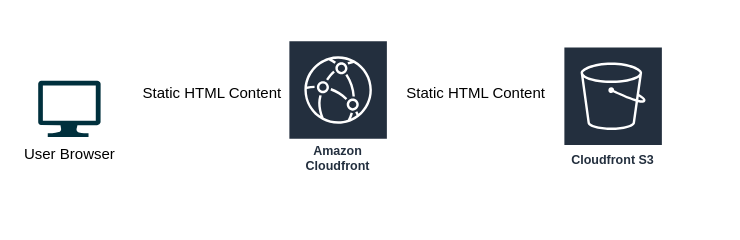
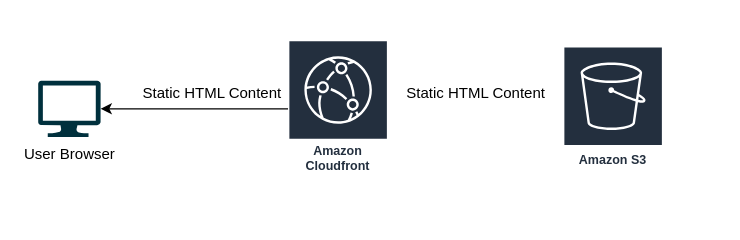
  <mxCell id="0" />
  <mxCell id="1" parent="0" />
  <mxCell id="2" value="" style="whiteSpace=wrap;html=1;rounded=0;fillColor=#FFFFFF;gradientColor=none;strokeColor=none;" vertex="1" parent="1"><mxGeometry x="20" y="20" width="550" height="150" as="geometry" /></mxCell>
  <mxCell id="3" value="User Browser" style="verticalLabelPosition=bottom;html=1;verticalAlign=top;align=center;strokeColor=none;fillColor=#00303D;shape=mxgraph.azure.computer;pointerEvents=1;gradientColor=none;" vertex="1" parent="1"><mxGeometry x="30" y="64" width="50" height="45" as="geometry" /></mxCell>
+ <mxCell id="4" style="edgeStyle=orthogonalEdgeStyle;rounded=1;comic=0;orthogonalLoop=1;jettySize=auto;html=1;entryX=1;entryY=0.5;entryDx=0;entryDy=0;entryPerimeter=0;" edge="1" parent="1" source="5" target="3"><mxGeometry relative="1" as="geometry"><mxPoint x="150" y="70" as="targetPoint" /></mxGeometry></mxCell>
  <mxCell id="5" value="Amazon Cloudfront" style="outlineConnect=0;fontColor=#232F3E;gradientColor=none;strokeColor=#ffffff;fillColor=#232F3E;dashed=0;verticalLabelPosition=middle;verticalAlign=bottom;align=center;html=1;whiteSpace=wrap;fontSize=10;fontStyle=1;spacing=3;shape=mxgraph.aws4.productIcon;prIcon=mxgraph.aws4.cloudfront;" vertex="1" parent="1"><mxGeometry x="230" y="31.5" width="80" height="110" as="geometry" /></mxCell>
- <mxCell id="6" value="Cloudfront S3" style="outlineConnect=0;fontColor=#232F3E;gradientColor=none;strokeColor=#ffffff;fillColor=#232F3E;dashed=0;verticalLabelPosition=middle;verticalAlign=bottom;align=center;html=1;whiteSpace=wrap;fontSize=10;fontStyle=1;spacing=3;shape=mxgraph.aws4.productIcon;prIcon=mxgraph.aws4.s3;" vertex="1" parent="1"><mxGeometry x="450" y="36.5" width="80" height="100" as="geometry" /></mxCell>
+ <mxCell id="6" value="Amazon S3" style="outlineConnect=0;fontColor=#232F3E;gradientColor=none;strokeColor=#ffffff;fillColor=#232F3E;dashed=0;verticalLabelPosition=middle;verticalAlign=bottom;align=center;html=1;whiteSpace=wrap;fontSize=10;fontStyle=1;spacing=3;shape=mxgraph.aws4.productIcon;prIcon=mxgraph.aws4.s3;" vertex="1" parent="1"><mxGeometry x="450" y="36.5" width="80" height="100" as="geometry" /></mxCell>
  <mxCell id="7" value="Static HTML Content" style="text;html=1;resizable=0;autosize=1;align=center;verticalAlign=middle;points=[];fillColor=none;strokeColor=none;rounded=0;" vertex="1" parent="1"><mxGeometry x="315" y="64" width="130" height="20" as="geometry" /></mxCell>
  <mxCell id="8" value="Static HTML Content" style="text;html=1;resizable=0;autosize=1;align=center;verticalAlign=middle;points=[];fillColor=none;strokeColor=none;rounded=0;" vertex="1" parent="1"><mxGeometry x="104" y="64" width="130" height="20" as="geometry" /></mxCell>
